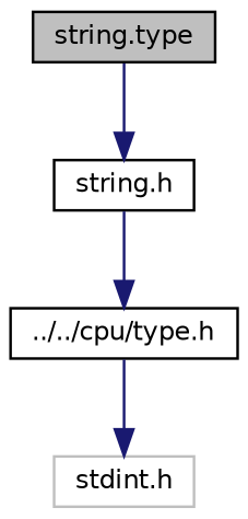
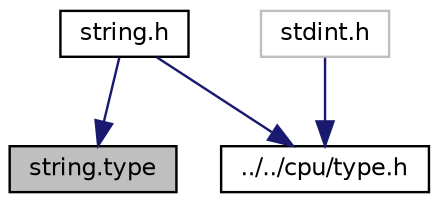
  digraph {
    node [color=black fillcolor=white fontname=Helvetica fontsize=10 shape=record style=filled]
    edge [color=midnightblue fontname=Helvetica fontsize=10 labelfontname=Helvetica labelfontsize=10 style=solid]
    n1 [fillcolor=grey75 fontcolor=black height=0.2 label="string.type" width=0.4]
    n2 [height=0.2 label="string.h" width=0.4]
    n3 [height=0.2 label="../../cpu/type.h" width=0.4]
    n4 [color=grey75 height=0.2 label="stdint.h" width=0.4]
-   n1 -> n2
+   n2 -> n1
    n2 -> n3
-   n3 -> n4
+   n4 -> n3
  }
